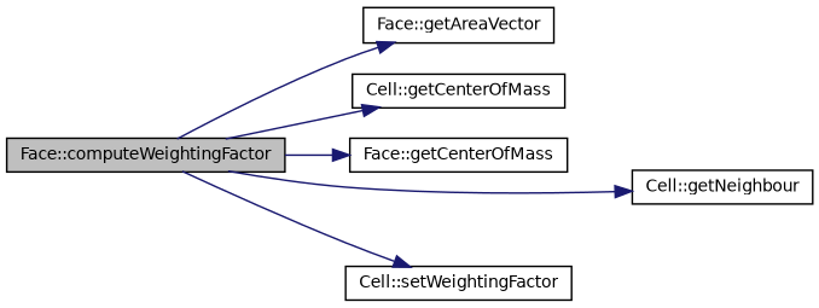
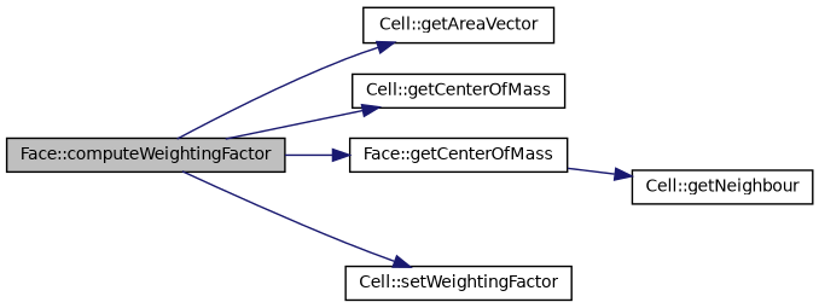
  digraph {
    rankdir=LR
    node [color=black fillcolor=white fontname=Helvetica fontsize=10 shape=record style=filled]
    edge [color=midnightblue fontname=Helvetica fontsize=10 labelfontname=Helvetica labelfontsize=10 style=solid]
    n1 [fillcolor=grey75 fontcolor=black height=0.2 label="Face::computeWeightingFactor" width=0.4]
-   n2 [height=0.2 label="Face::getAreaVector" width=0.4]
+   n2 [height=0.2 label="Cell::getAreaVector" width=0.4]
    n3 [height=0.2 label="Cell::getCenterOfMass" width=0.4]
    n4 [height=0.2 label="Face::getCenterOfMass" width=0.4]
    n5 [height=0.2 label="Cell::getNeighbour" width=0.4]
    n6 [height=0.2 label="Cell::setWeightingFactor" width=0.4]
    n1 -> n2
    n1 -> n3
    n1 -> n4
-   n1 -> n5
+   n4 -> n5
    n1 -> n6
  }
